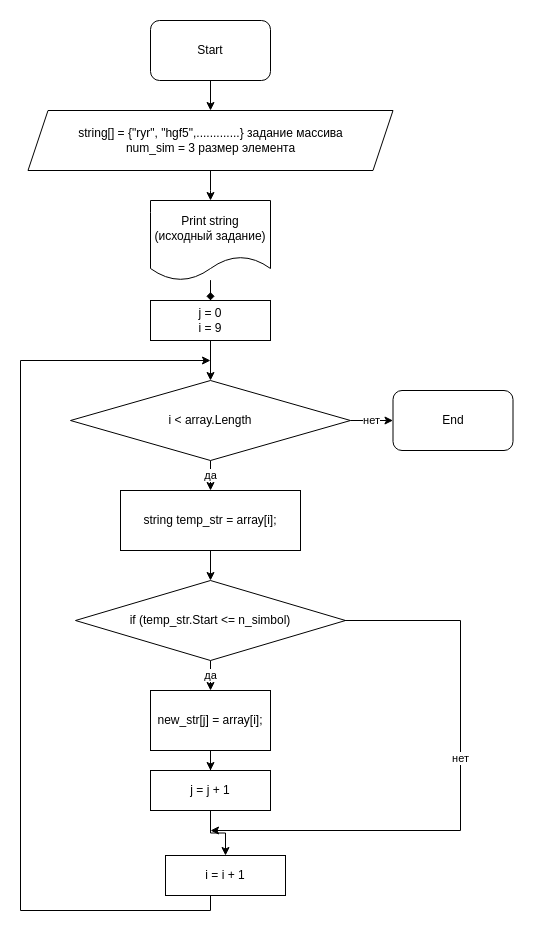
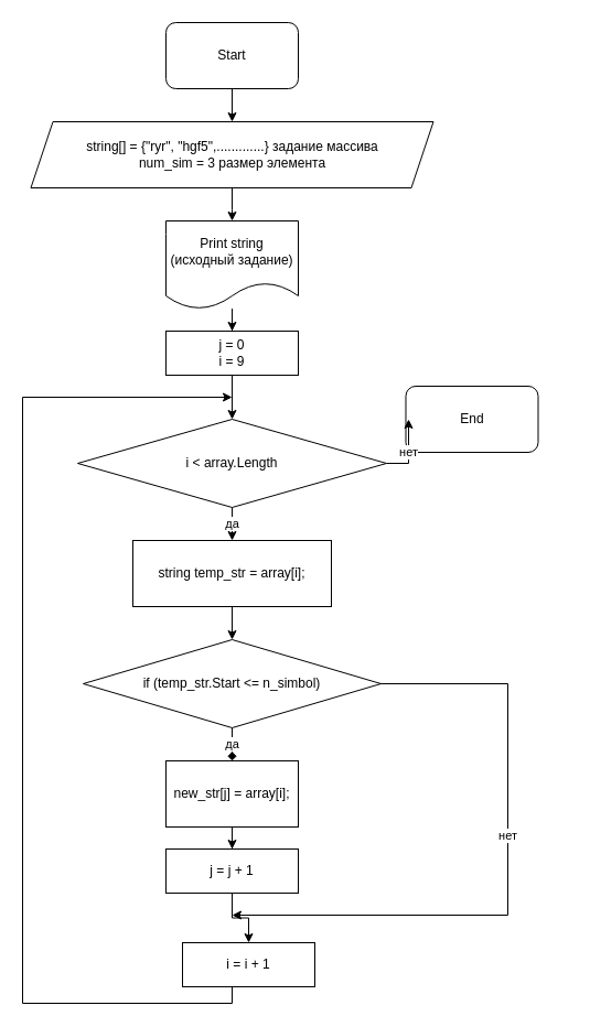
  <mxCell id="0" />
  <mxCell id="1" parent="0" />
  <mxCell id="2" value="" style="edgeStyle=orthogonalEdgeStyle;rounded=0;orthogonalLoop=1;jettySize=auto;html=1;" parent="1" source="3" target="5" edge="1"><mxGeometry relative="1" as="geometry" /></mxCell>
  <mxCell id="3" value="Start" style="rounded=1;whiteSpace=wrap;html=1;" parent="1" vertex="1"><mxGeometry x="150" y="20" width="120" height="60" as="geometry" /></mxCell>
  <mxCell id="4" value="" style="edgeStyle=orthogonalEdgeStyle;rounded=0;orthogonalLoop=1;jettySize=auto;html=1;" parent="1" source="5" edge="1"><mxGeometry relative="1" as="geometry"><mxPoint x="210" y="200" as="targetPoint" /></mxGeometry></mxCell>
  <mxCell id="5" value="string[] = {&quot;ryr&quot;, &quot;hgf5&quot;,.............} задание массива&lt;div&gt;num_sim = 3 размер элемента&lt;/div&gt;" style="shape=parallelogram;perimeter=parallelogramPerimeter;whiteSpace=wrap;html=1;fixedSize=1;" parent="1" vertex="1"><mxGeometry x="27.5" y="110" width="365" height="60" as="geometry" /></mxCell>
  <mxCell id="6" value="" style="edgeStyle=orthogonalEdgeStyle;rounded=0;orthogonalLoop=1;jettySize=auto;html=1;" edge="1" parent="1" source="7" target="24"><mxGeometry relative="1" as="geometry" /></mxCell>
  <mxCell id="7" value="j = j + 1" style="rounded=0;whiteSpace=wrap;html=1;" parent="1" vertex="1"><mxGeometry x="150" y="770" width="120" height="40" as="geometry" /></mxCell>
- <mxCell id="8" value="" style="edgeStyle=orthogonalEdgeStyle;rounded=0;orthogonalLoop=1;jettySize=auto;html=1;endArrow=diamond;" edge="1" parent="1" source="9" target="11"><mxGeometry relative="1" as="geometry" /></mxCell>
+ <mxCell id="8" value="" style="edgeStyle=orthogonalEdgeStyle;rounded=0;orthogonalLoop=1;jettySize=auto;html=1;" edge="1" parent="1" source="9" target="11"><mxGeometry relative="1" as="geometry" /></mxCell>
  <mxCell id="9" value="Print string (исходный задание)" style="shape=document;whiteSpace=wrap;html=1;boundedLbl=1;" parent="1" vertex="1"><mxGeometry x="150" y="200" width="120" height="80" as="geometry" /></mxCell>
- <mxCell id="10" value="End" style="rounded=1;whiteSpace=wrap;html=1;" parent="1" vertex="1"><mxGeometry x="392.5" y="390" width="120" height="60" as="geometry" /></mxCell>
+ <mxCell id="10" value="End" style="rounded=1;whiteSpace=wrap;html=1;" parent="1" vertex="1"><mxGeometry x="367.5" y="350" width="120" height="60" as="geometry" /></mxCell>
  <mxCell id="11" value="j = 0&lt;div&gt;i = 9&lt;/div&gt;" style="whiteSpace=wrap;html=1;" vertex="1" parent="1"><mxGeometry x="150" y="300" width="120" height="40" as="geometry" /></mxCell>
  <mxCell id="12" value="" style="edgeStyle=orthogonalEdgeStyle;rounded=0;orthogonalLoop=1;jettySize=auto;html=1;" edge="1" parent="1" source="13" target="16"><mxGeometry relative="1" as="geometry" /></mxCell>
  <mxCell id="13" value="&lt;span style=&quot;text-align: left;&quot;&gt;string temp_str = array[i];&lt;/span&gt;" style="whiteSpace=wrap;html=1;" vertex="1" parent="1"><mxGeometry x="120" y="490" width="180" height="60" as="geometry" /></mxCell>
- <mxCell id="14" value="да" style="edgeStyle=orthogonalEdgeStyle;rounded=0;orthogonalLoop=1;jettySize=auto;html=1;" edge="1" parent="1" source="16" target="18"><mxGeometry relative="1" as="geometry" /></mxCell>
+ <mxCell id="14" value="да" style="edgeStyle=orthogonalEdgeStyle;rounded=0;orthogonalLoop=1;jettySize=auto;html=1;endArrow=diamond;" edge="1" parent="1" source="16" target="18"><mxGeometry relative="1" as="geometry" /></mxCell>
  <mxCell id="15" value="нет" style="edgeStyle=orthogonalEdgeStyle;rounded=0;orthogonalLoop=1;jettySize=auto;html=1;" edge="1" parent="1"><mxGeometry relative="1" as="geometry"><mxPoint x="210" y="830" as="targetPoint" /><mxPoint x="275" y="620" as="sourcePoint" /><Array as="points"><mxPoint x="460" y="620" /><mxPoint x="460" y="830" /></Array></mxGeometry></mxCell>
  <mxCell id="16" value="&lt;span style=&quot;text-align: left;&quot;&gt;if (temp_str.Start &amp;lt;= n_simbol)&lt;/span&gt;" style="rhombus;whiteSpace=wrap;html=1;" vertex="1" parent="1"><mxGeometry x="75" y="580" width="270" height="80" as="geometry" /></mxCell>
  <mxCell id="17" value="" style="edgeStyle=orthogonalEdgeStyle;rounded=0;orthogonalLoop=1;jettySize=auto;html=1;" edge="1" parent="1" source="18" target="7"><mxGeometry relative="1" as="geometry" /></mxCell>
  <mxCell id="18" value="&lt;span style=&quot;text-align: left;&quot;&gt;new_str[j] = array[i];&lt;/span&gt;" style="whiteSpace=wrap;html=1;" vertex="1" parent="1"><mxGeometry x="150" y="690" width="120" height="60" as="geometry" /></mxCell>
  <mxCell id="19" value="" style="edgeStyle=orthogonalEdgeStyle;rounded=0;orthogonalLoop=1;jettySize=auto;html=1;" edge="1" parent="1" source="11" target="22"><mxGeometry relative="1" as="geometry"><mxPoint x="210" y="340" as="sourcePoint" /><mxPoint x="210" y="500" as="targetPoint" /></mxGeometry></mxCell>
  <mxCell id="20" value="да" style="edgeStyle=orthogonalEdgeStyle;rounded=0;orthogonalLoop=1;jettySize=auto;html=1;" edge="1" parent="1" source="22" target="13"><mxGeometry relative="1" as="geometry" /></mxCell>
  <mxCell id="21" value="нет" style="edgeStyle=orthogonalEdgeStyle;rounded=0;orthogonalLoop=1;jettySize=auto;html=1;" edge="1" parent="1" source="22" target="10"><mxGeometry relative="1" as="geometry" /></mxCell>
  <mxCell id="22" value="i &amp;lt; array.Length" style="rhombus;whiteSpace=wrap;html=1;" vertex="1" parent="1"><mxGeometry x="70" y="380" width="280" height="80" as="geometry" /></mxCell>
  <mxCell id="23" style="edgeStyle=orthogonalEdgeStyle;rounded=0;orthogonalLoop=1;jettySize=auto;html=1;" edge="1" parent="1" source="24"><mxGeometry relative="1" as="geometry"><mxPoint x="210" y="360" as="targetPoint" /><Array as="points"><mxPoint x="210" y="910" /><mxPoint x="20" y="910" /><mxPoint x="20" y="360" /></Array></mxGeometry></mxCell>
  <mxCell id="24" value="i = i + 1" style="whiteSpace=wrap;html=1;" vertex="1" parent="1"><mxGeometry x="165" y="855" width="120" height="40" as="geometry" /></mxCell>
